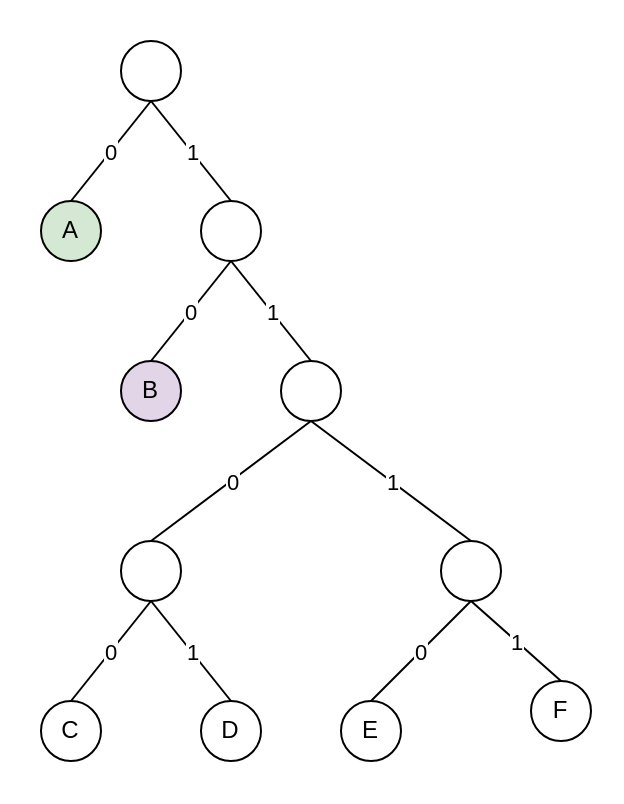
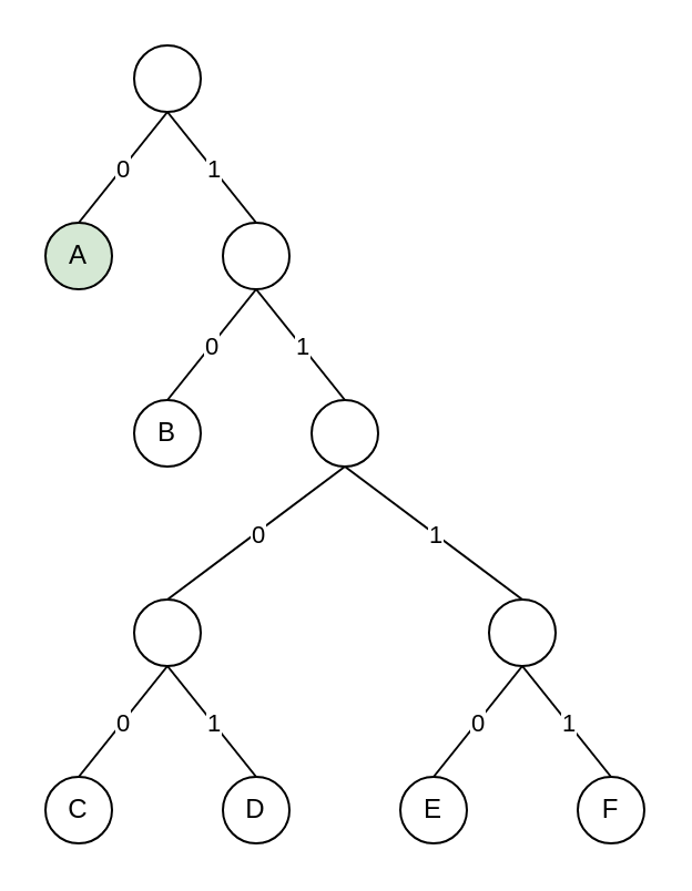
  <mxCell id="0" />
  <mxCell id="1" parent="0" />
  <mxCell id="2" value="A" style="ellipse;whiteSpace=wrap;html=1;aspect=fixed;fillColor=#d5e8d4;" parent="1" vertex="1"><mxGeometry x="20" y="100" width="30" height="30" as="geometry" /></mxCell>
- <mxCell id="3" value="B" style="ellipse;whiteSpace=wrap;html=1;aspect=fixed;fillColor=#e1d5e7;" parent="1" vertex="1"><mxGeometry x="60" y="180" width="30" height="30" as="geometry" /></mxCell>
+ <mxCell id="3" value="B" style="ellipse;whiteSpace=wrap;html=1;aspect=fixed;" parent="1" vertex="1"><mxGeometry x="60" y="180" width="30" height="30" as="geometry" /></mxCell>
  <mxCell id="4" value="" style="ellipse;whiteSpace=wrap;html=1;aspect=fixed;" parent="1" vertex="1"><mxGeometry x="60" y="270" width="30" height="30" as="geometry" /></mxCell>
  <mxCell id="5" value="D" style="ellipse;whiteSpace=wrap;html=1;aspect=fixed;" parent="1" vertex="1"><mxGeometry x="100" y="350" width="30" height="30" as="geometry" /></mxCell>
- <mxCell id="6" value="E" style="ellipse;whiteSpace=wrap;html=1;aspect=fixed;" parent="1" vertex="1"><mxGeometry x="170" y="350" width="30" height="30" as="geometry" /></mxCell>
- <mxCell id="7" value="F" style="ellipse;whiteSpace=wrap;html=1;aspect=fixed;" parent="1" vertex="1"><mxGeometry x="265" y="340" width="30" height="30" as="geometry" /></mxCell>
+ <mxCell id="6" value="E" style="ellipse;whiteSpace=wrap;html=1;aspect=fixed;" parent="1" vertex="1"><mxGeometry x="180" y="350" width="30" height="30" as="geometry" /></mxCell>
+ <mxCell id="7" value="F" style="ellipse;whiteSpace=wrap;html=1;aspect=fixed;" parent="1" vertex="1"><mxGeometry x="260" y="350" width="30" height="30" as="geometry" /></mxCell>
  <mxCell id="8" value="" style="ellipse;whiteSpace=wrap;html=1;aspect=fixed;" parent="1" vertex="1"><mxGeometry x="220" y="270" width="30" height="30" as="geometry" /></mxCell>
  <mxCell id="9" value="" style="ellipse;whiteSpace=wrap;html=1;aspect=fixed;" parent="1" vertex="1"><mxGeometry x="140" y="180" width="30" height="30" as="geometry" /></mxCell>
  <mxCell id="10" value="" style="ellipse;whiteSpace=wrap;html=1;aspect=fixed;" parent="1" vertex="1"><mxGeometry x="100" y="100" width="30" height="30" as="geometry" /></mxCell>
  <mxCell id="11" value="" style="ellipse;whiteSpace=wrap;html=1;aspect=fixed;" parent="1" vertex="1"><mxGeometry x="60" y="20" width="30" height="30" as="geometry" /></mxCell>
  <mxCell id="12" value="" style="endArrow=none;html=1;endFill=0;exitX=0.5;exitY=0;exitDx=0;exitDy=0;entryX=0.5;entryY=1;entryDx=0;entryDy=0;" parent="1" source="2" target="11" edge="1"><mxGeometry relative="1" as="geometry"><mxPoint x="-40" y="350" as="sourcePoint" /><mxPoint x="30" y="300" as="targetPoint" /></mxGeometry></mxCell>
  <mxCell id="13" value="0" style="edgeLabel;resizable=0;html=1;align=center;verticalAlign=middle;" parent="12" connectable="0" vertex="1"><mxGeometry relative="1" as="geometry" /></mxCell>
  <mxCell id="14" value="" style="endArrow=none;html=1;endFill=0;exitX=0.5;exitY=0;exitDx=0;exitDy=0;entryX=0.5;entryY=1;entryDx=0;entryDy=0;" parent="1" source="3" target="10" edge="1"><mxGeometry relative="1" as="geometry"><mxPoint x="-30" y="360" as="sourcePoint" /><mxPoint x="40" y="310" as="targetPoint" /></mxGeometry></mxCell>
  <mxCell id="15" value="0" style="edgeLabel;resizable=0;html=1;align=center;verticalAlign=middle;" parent="14" connectable="0" vertex="1"><mxGeometry relative="1" as="geometry" /></mxCell>
  <mxCell id="16" value="" style="endArrow=none;html=1;endFill=0;entryX=0.5;entryY=1;entryDx=0;entryDy=0;exitX=0.5;exitY=0;exitDx=0;exitDy=0;" parent="1" source="4" target="9" edge="1"><mxGeometry relative="1" as="geometry"><mxPoint x="-20" y="370" as="sourcePoint" /><mxPoint x="50" y="320" as="targetPoint" /></mxGeometry></mxCell>
  <mxCell id="17" value="0" style="edgeLabel;resizable=0;html=1;align=center;verticalAlign=middle;" parent="16" connectable="0" vertex="1"><mxGeometry relative="1" as="geometry" /></mxCell>
  <mxCell id="18" value="" style="endArrow=none;html=1;endFill=0;exitX=0.5;exitY=0;exitDx=0;exitDy=0;entryX=0.5;entryY=1;entryDx=0;entryDy=0;" parent="1" source="6" target="8" edge="1"><mxGeometry relative="1" as="geometry"><mxPoint x="10" y="390" as="sourcePoint" /><mxPoint x="245" y="370" as="targetPoint" /></mxGeometry></mxCell>
  <mxCell id="19" value="0" style="edgeLabel;resizable=0;html=1;align=center;verticalAlign=middle;" parent="18" connectable="0" vertex="1"><mxGeometry relative="1" as="geometry" /></mxCell>
  <mxCell id="20" value="" style="endArrow=none;html=1;endFill=0;exitX=0.5;exitY=0;exitDx=0;exitDy=0;entryX=0.5;entryY=1;entryDx=0;entryDy=0;" parent="1" source="7" target="8" edge="1"><mxGeometry relative="1" as="geometry"><mxPoint x="20" y="400" as="sourcePoint" /><mxPoint x="245" y="370" as="targetPoint" /></mxGeometry></mxCell>
  <mxCell id="21" value="1" style="edgeLabel;resizable=0;html=1;align=center;verticalAlign=middle;" parent="20" connectable="0" vertex="1"><mxGeometry relative="1" as="geometry" /></mxCell>
  <mxCell id="22" value="" style="endArrow=none;html=1;endFill=0;exitX=0.5;exitY=0;exitDx=0;exitDy=0;entryX=0.5;entryY=1;entryDx=0;entryDy=0;" parent="1" source="8" target="9" edge="1"><mxGeometry relative="1" as="geometry"><mxPoint x="295" y="440" as="sourcePoint" /><mxPoint x="255" y="410" as="targetPoint" /></mxGeometry></mxCell>
  <mxCell id="23" value="1" style="edgeLabel;resizable=0;html=1;align=center;verticalAlign=middle;" parent="22" connectable="0" vertex="1"><mxGeometry relative="1" as="geometry" /></mxCell>
  <mxCell id="24" value="" style="endArrow=none;html=1;endFill=0;exitX=0.5;exitY=0;exitDx=0;exitDy=0;entryX=0.5;entryY=1;entryDx=0;entryDy=0;" parent="1" source="9" target="10" edge="1"><mxGeometry relative="1" as="geometry"><mxPoint x="305" y="450" as="sourcePoint" /><mxPoint x="265" y="420" as="targetPoint" /></mxGeometry></mxCell>
  <mxCell id="25" value="1" style="edgeLabel;resizable=0;html=1;align=center;verticalAlign=middle;" parent="24" connectable="0" vertex="1"><mxGeometry relative="1" as="geometry" /></mxCell>
  <mxCell id="26" value="" style="endArrow=none;html=1;endFill=0;exitX=0.5;exitY=0;exitDx=0;exitDy=0;entryX=0.5;entryY=1;entryDx=0;entryDy=0;" parent="1" source="10" target="11" edge="1"><mxGeometry relative="1" as="geometry"><mxPoint x="315" y="460" as="sourcePoint" /><mxPoint x="275" y="430" as="targetPoint" /></mxGeometry></mxCell>
  <mxCell id="27" value="1" style="edgeLabel;resizable=0;html=1;align=center;verticalAlign=middle;" parent="26" connectable="0" vertex="1"><mxGeometry relative="1" as="geometry" /></mxCell>
  <mxCell id="28" value="" style="endArrow=none;html=1;endFill=0;exitX=0.5;exitY=0;exitDx=0;exitDy=0;entryX=0.5;entryY=1;entryDx=0;entryDy=0;" edge="1" parent="1" source="5" target="4"><mxGeometry relative="1" as="geometry"><mxPoint x="205" y="360" as="sourcePoint" /><mxPoint x="165" y="310" as="targetPoint" /></mxGeometry></mxCell>
  <mxCell id="29" value="1" style="edgeLabel;resizable=0;html=1;align=center;verticalAlign=middle;" connectable="0" vertex="1" parent="28"><mxGeometry relative="1" as="geometry" /></mxCell>
  <mxCell id="30" value="C" style="ellipse;whiteSpace=wrap;html=1;aspect=fixed;" vertex="1" parent="1"><mxGeometry x="20" y="350" width="30" height="30" as="geometry" /></mxCell>
  <mxCell id="31" value="" style="endArrow=none;html=1;endFill=0;exitX=0.5;exitY=0;exitDx=0;exitDy=0;entryX=0.5;entryY=1;entryDx=0;entryDy=0;" edge="1" parent="1" source="30" target="4"><mxGeometry relative="1" as="geometry"><mxPoint x="85" y="280" as="sourcePoint" /><mxPoint x="50" y="310" as="targetPoint" /></mxGeometry></mxCell>
  <mxCell id="32" value="0" style="edgeLabel;resizable=0;html=1;align=center;verticalAlign=middle;" connectable="0" vertex="1" parent="31"><mxGeometry relative="1" as="geometry" /></mxCell>
